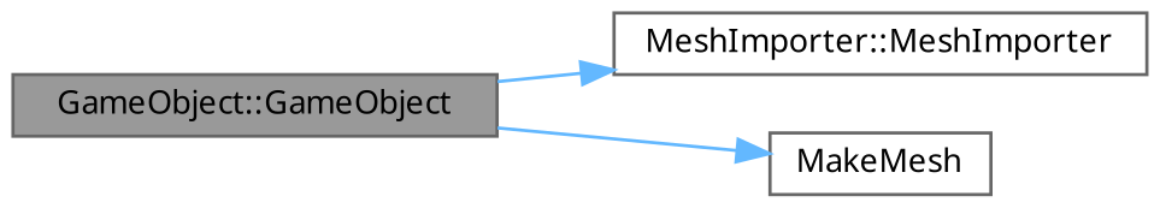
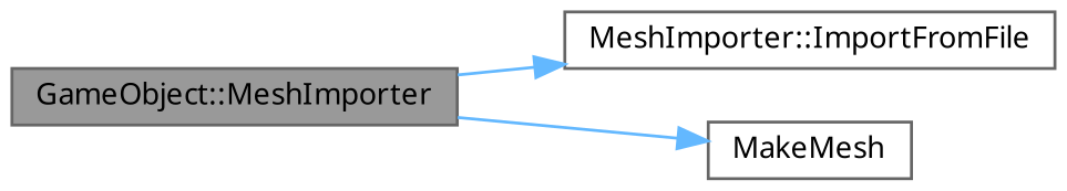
  digraph {
    fontname="Noto Sans"
    rankdir=LR
    node [color=grey40 fillcolor=white fontname="Noto Sans" fontsize=10 shape=box style=filled]
    edge [color=steelblue1 fontname="Noto Sans" fontsize=10 labelfontname=Helvetica labelfontsize=10 style=solid]
-   n1 [color=gray40 fillcolor=grey60 fontcolor=black height=0.2 label="GameObject::GameObject" width=0.4]
-   n2 [height=0.2 label="MeshImporter::MeshImporter" width=0.4]
+   n1 [color=gray40 fillcolor=grey60 fontcolor=black height=0.2 label="GameObject::MeshImporter" width=0.4]
+   n2 [height=0.2 label="MeshImporter::ImportFromFile" width=0.4]
    n3 [height=0.2 label=MakeMesh width=0.4]
    n1 -> n2
    n1 -> n3
  }
